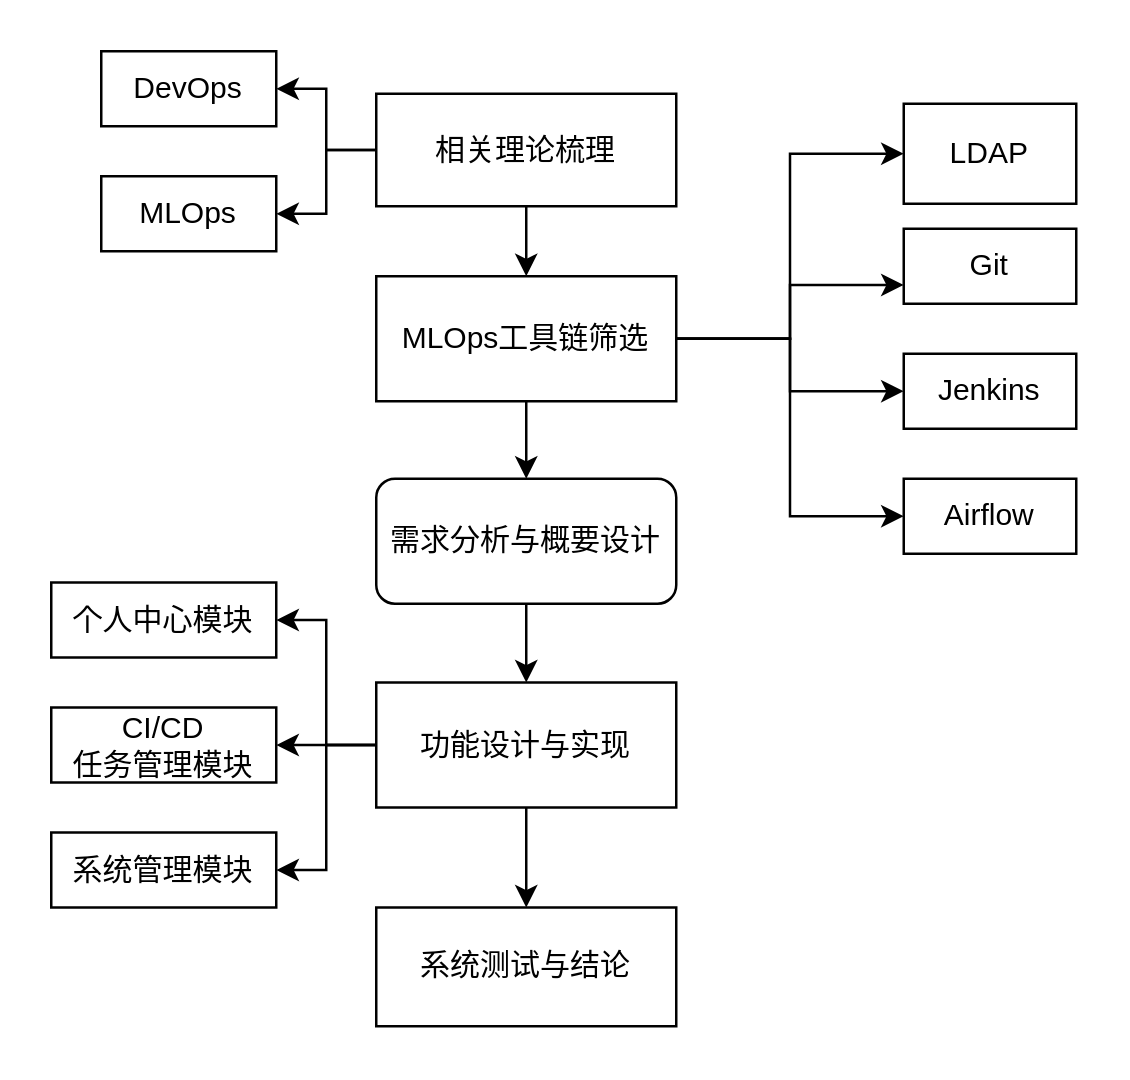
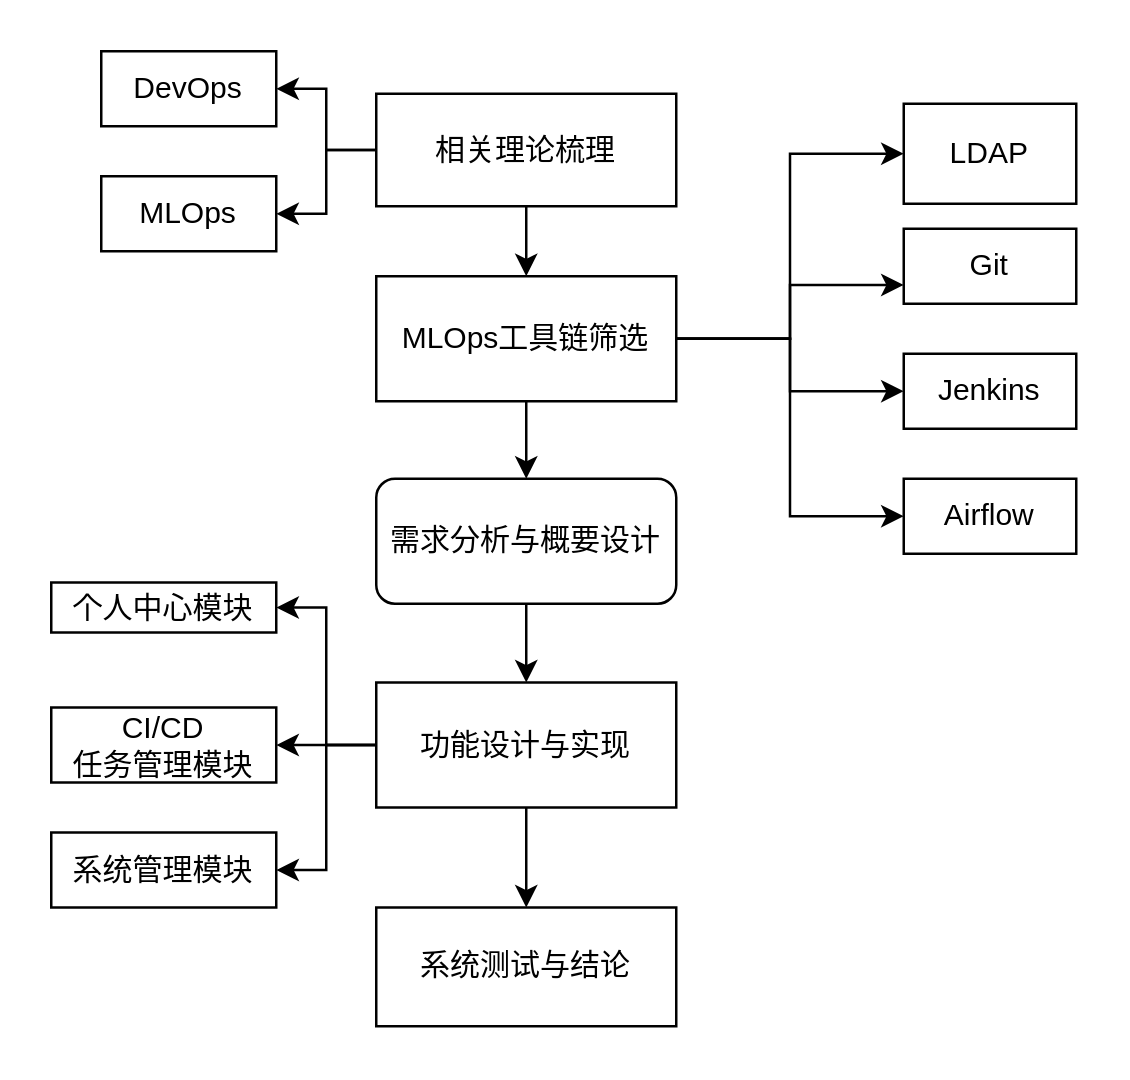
  <mxCell id="0" />
  <mxCell id="1" parent="0" />
  <mxCell id="2" style="edgeStyle=orthogonalEdgeStyle;rounded=0;orthogonalLoop=1;jettySize=auto;html=1;exitX=0;exitY=0.5;exitDx=0;exitDy=0;entryX=1;entryY=0.5;entryDx=0;entryDy=0;" edge="1" parent="1" source="5" target="14"><mxGeometry relative="1" as="geometry" /></mxCell>
  <mxCell id="3" style="edgeStyle=orthogonalEdgeStyle;rounded=0;orthogonalLoop=1;jettySize=auto;html=1;exitX=0;exitY=0.5;exitDx=0;exitDy=0;entryX=1;entryY=0.5;entryDx=0;entryDy=0;" edge="1" parent="1" source="5" target="15"><mxGeometry relative="1" as="geometry" /></mxCell>
  <mxCell id="4" style="edgeStyle=orthogonalEdgeStyle;rounded=0;orthogonalLoop=1;jettySize=auto;html=1;exitX=0.5;exitY=1;exitDx=0;exitDy=0;entryX=0.5;entryY=0;entryDx=0;entryDy=0;" edge="1" parent="1" source="5" target="13"><mxGeometry relative="1" as="geometry" /></mxCell>
  <mxCell id="5" value="相关理论梳理" style="rounded=0;whiteSpace=wrap;html=1;" vertex="1" parent="1"><mxGeometry x="150" y="37" width="120" height="45" as="geometry" /></mxCell>
  <mxCell id="6" style="edgeStyle=orthogonalEdgeStyle;rounded=0;orthogonalLoop=1;jettySize=auto;html=1;exitX=0.5;exitY=1;exitDx=0;exitDy=0;entryX=0.5;entryY=0;entryDx=0;entryDy=0;" edge="1" parent="1" source="7" target="24"><mxGeometry relative="1" as="geometry" /></mxCell>
  <mxCell id="7" value="需求分析与概要设计" style="whiteSpace=wrap;html=1;rounded=1;" vertex="1" parent="1"><mxGeometry x="150" y="191" width="120" height="50" as="geometry" /></mxCell>
  <mxCell id="8" style="edgeStyle=orthogonalEdgeStyle;rounded=0;orthogonalLoop=1;jettySize=auto;html=1;exitX=1;exitY=0.5;exitDx=0;exitDy=0;entryX=0;entryY=0.5;entryDx=0;entryDy=0;" edge="1" parent="1" source="13" target="16"><mxGeometry relative="1" as="geometry" /></mxCell>
  <mxCell id="9" style="edgeStyle=orthogonalEdgeStyle;rounded=0;orthogonalLoop=1;jettySize=auto;html=1;exitX=1;exitY=0.5;exitDx=0;exitDy=0;entryX=0;entryY=0.75;entryDx=0;entryDy=0;" edge="1" parent="1" source="13" target="17"><mxGeometry relative="1" as="geometry" /></mxCell>
  <mxCell id="10" style="edgeStyle=orthogonalEdgeStyle;rounded=0;orthogonalLoop=1;jettySize=auto;html=1;exitX=1;exitY=0.5;exitDx=0;exitDy=0;entryX=0;entryY=0.5;entryDx=0;entryDy=0;" edge="1" parent="1" source="13" target="18"><mxGeometry relative="1" as="geometry" /></mxCell>
  <mxCell id="11" style="edgeStyle=orthogonalEdgeStyle;rounded=0;orthogonalLoop=1;jettySize=auto;html=1;exitX=1;exitY=0.5;exitDx=0;exitDy=0;entryX=0;entryY=0.5;entryDx=0;entryDy=0;" edge="1" parent="1" source="13" target="19"><mxGeometry relative="1" as="geometry" /></mxCell>
  <mxCell id="12" style="edgeStyle=orthogonalEdgeStyle;rounded=0;orthogonalLoop=1;jettySize=auto;html=1;exitX=0.5;exitY=1;exitDx=0;exitDy=0;" edge="1" parent="1" source="13" target="7"><mxGeometry relative="1" as="geometry" /></mxCell>
  <mxCell id="13" value="MLOps工具链筛选" style="rounded=0;whiteSpace=wrap;html=1;" vertex="1" parent="1"><mxGeometry x="150" y="110" width="120" height="50" as="geometry" /></mxCell>
  <mxCell id="14" value="DevOps" style="rounded=0;whiteSpace=wrap;html=1;" vertex="1" parent="1"><mxGeometry x="40" y="20" width="70" height="30" as="geometry" /></mxCell>
  <mxCell id="15" value="MLOps" style="rounded=0;whiteSpace=wrap;html=1;" vertex="1" parent="1"><mxGeometry x="40" y="70" width="70" height="30" as="geometry" /></mxCell>
  <mxCell id="16" value="LDAP" style="rounded=0;whiteSpace=wrap;html=1;" vertex="1" parent="1"><mxGeometry x="361" y="41" width="69" height="40" as="geometry" /></mxCell>
  <mxCell id="17" value="Git" style="rounded=0;whiteSpace=wrap;html=1;" vertex="1" parent="1"><mxGeometry x="361" y="91" width="69" height="30" as="geometry" /></mxCell>
  <mxCell id="18" value="Jenkins&lt;span style=&quot;color: rgba(0 , 0 , 0 , 0) ; font-family: monospace ; font-size: 0px&quot;&gt;%3CmxGraphModel%3E%3Croot%3E%3CmxCell%20id%3D%220%22%2F%3E%3CmxCell%20id%3D%221%22%20parent%3D%220%22%2F%3E%3CmxCell%20id%3D%222%22%20value%3D%22Git%22%20style%3D%22rounded%3D0%3BwhiteSpace%3Dwrap%3Bhtml%3D1%3B%22%20vertex%3D%221%22%20parent%3D%221%22%3E%3CmxGeometry%20x%3D%22690%22%20y%3D%22450%22%20width%3D%2280%22%20height%3D%2230%22%20as%3D%22geometry%22%2F%3E%3C%2FmxCell%3E%3C%2Froot%3E%3C%2FmxGraphModel%3E&lt;/span&gt;" style="rounded=0;whiteSpace=wrap;html=1;" vertex="1" parent="1"><mxGeometry x="361" y="141" width="69" height="30" as="geometry" /></mxCell>
  <mxCell id="19" value="Airflow" style="rounded=0;whiteSpace=wrap;html=1;" vertex="1" parent="1"><mxGeometry x="361" y="191" width="69" height="30" as="geometry" /></mxCell>
  <mxCell id="20" style="edgeStyle=orthogonalEdgeStyle;rounded=0;orthogonalLoop=1;jettySize=auto;html=1;exitX=0;exitY=0.5;exitDx=0;exitDy=0;entryX=1;entryY=0.5;entryDx=0;entryDy=0;" edge="1" parent="1" source="24" target="25"><mxGeometry relative="1" as="geometry" /></mxCell>
  <mxCell id="21" style="edgeStyle=orthogonalEdgeStyle;rounded=0;orthogonalLoop=1;jettySize=auto;html=1;exitX=0;exitY=0.5;exitDx=0;exitDy=0;entryX=1;entryY=0.5;entryDx=0;entryDy=0;" edge="1" parent="1" source="24" target="26"><mxGeometry relative="1" as="geometry" /></mxCell>
  <mxCell id="22" style="edgeStyle=orthogonalEdgeStyle;rounded=0;orthogonalLoop=1;jettySize=auto;html=1;exitX=0;exitY=0.5;exitDx=0;exitDy=0;entryX=1;entryY=0.5;entryDx=0;entryDy=0;" edge="1" parent="1" source="24" target="27"><mxGeometry relative="1" as="geometry" /></mxCell>
  <mxCell id="23" value="" style="edgeStyle=orthogonalEdgeStyle;rounded=0;orthogonalLoop=1;jettySize=auto;html=1;" edge="1" parent="1" source="24" target="28"><mxGeometry relative="1" as="geometry" /></mxCell>
  <mxCell id="24" value="功能设计与实现" style="rounded=0;whiteSpace=wrap;html=1;" vertex="1" parent="1"><mxGeometry x="150" y="272.5" width="120" height="50" as="geometry" /></mxCell>
- <mxCell id="25" value="个人中心模块" style="rounded=0;whiteSpace=wrap;html=1;" vertex="1" parent="1"><mxGeometry x="20" y="232.5" width="90" height="30" as="geometry" /></mxCell>
+ <mxCell id="25" value="个人中心模块" style="rounded=0;whiteSpace=wrap;html=1;" vertex="1" parent="1"><mxGeometry x="20" y="232.5" width="90" height="20" as="geometry" /></mxCell>
  <mxCell id="26" value="CI/CD&lt;br&gt;任务管理模块" style="rounded=0;whiteSpace=wrap;html=1;" vertex="1" parent="1"><mxGeometry x="20" y="282.5" width="90" height="30" as="geometry" /></mxCell>
  <mxCell id="27" value="系统管理模块" style="rounded=0;whiteSpace=wrap;html=1;" vertex="1" parent="1"><mxGeometry x="20" y="332.5" width="90" height="30" as="geometry" /></mxCell>
  <mxCell id="28" value="系统测试与结论" style="rounded=0;whiteSpace=wrap;html=1;" vertex="1" parent="1"><mxGeometry x="150" y="362.5" width="120" height="47.5" as="geometry" /></mxCell>
